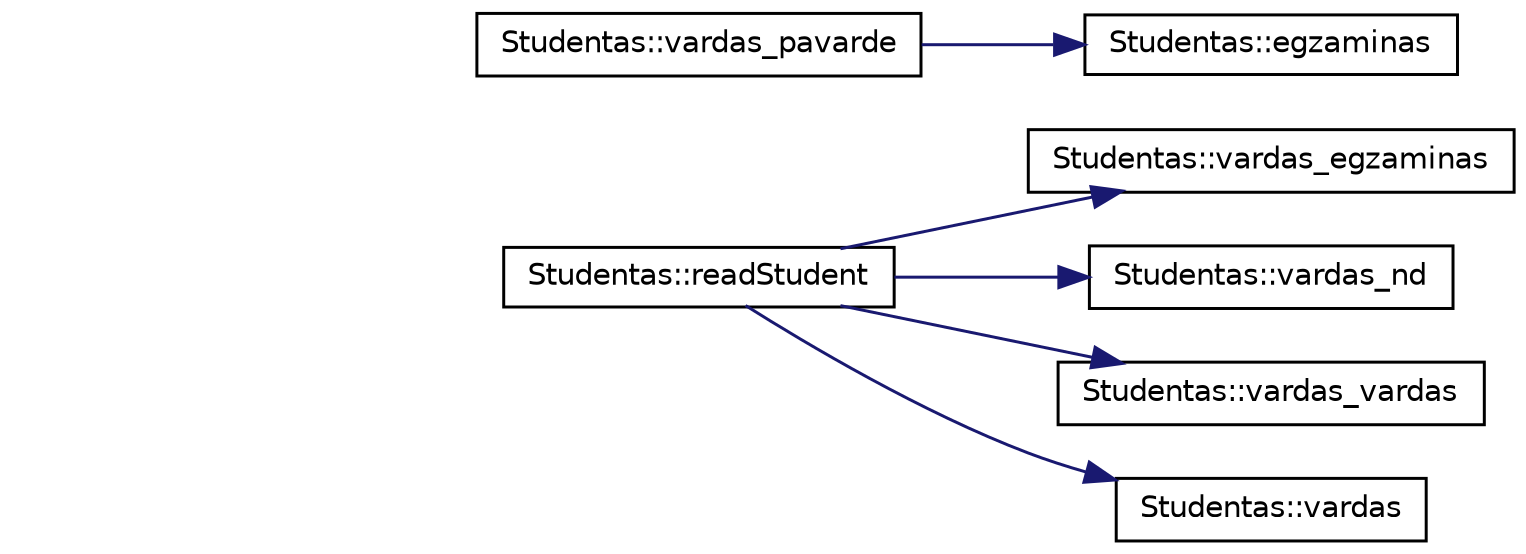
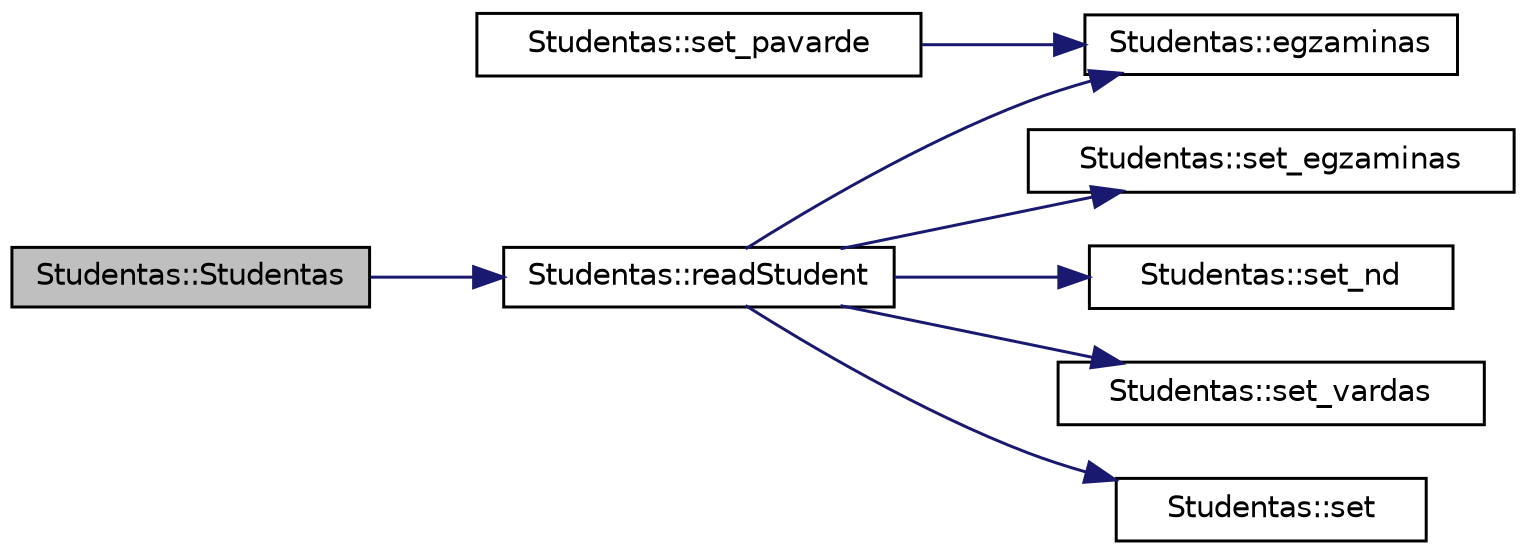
  digraph {
    rankdir=LR
    node [color=black fillcolor=white fontname=Helvetica fontsize=10 shape=record style=filled]
    edge [color=midnightblue fontname=Helvetica fontsize=10 labelfontname=Helvetica labelfontsize=10 style=solid]
+   n1 [fillcolor=grey75 fontcolor=black height=0.2 label="Studentas::Studentas" width=0.4]
    n2 [height=0.2 label="Studentas::readStudent" width=0.4]
    n3 [height=0.2 label="Studentas::egzaminas" width=0.4]
-   n4 [height=0.2 label="Studentas::vardas_egzaminas" width=0.4]
-   n5 [height=0.2 label="Studentas::vardas_nd" width=0.4]
-   n6 [height=0.2 label="Studentas::vardas_vardas" width=0.4]
-   n7 [height=0.2 label="Studentas::vardas" width=0.4]
-   n8 [height=0.2 label="Studentas::vardas_pavarde" width=0.4]
+   n4 [height=0.2 label="Studentas::set_egzaminas" width=0.4]
+   n5 [height=0.2 label="Studentas::set_nd" width=0.4]
+   n6 [height=0.2 label="Studentas::set_vardas" width=0.4]
+   n7 [height=0.2 label="Studentas::set" width=0.4]
+   n8 [height=0.2 label="Studentas::set_pavarde" width=0.4]
+   n1 -> n2
+   n2 -> n3
    n2 -> n4
    n2 -> n5
    n2 -> n6
    n2 -> n7
    n8 -> n3
  }
